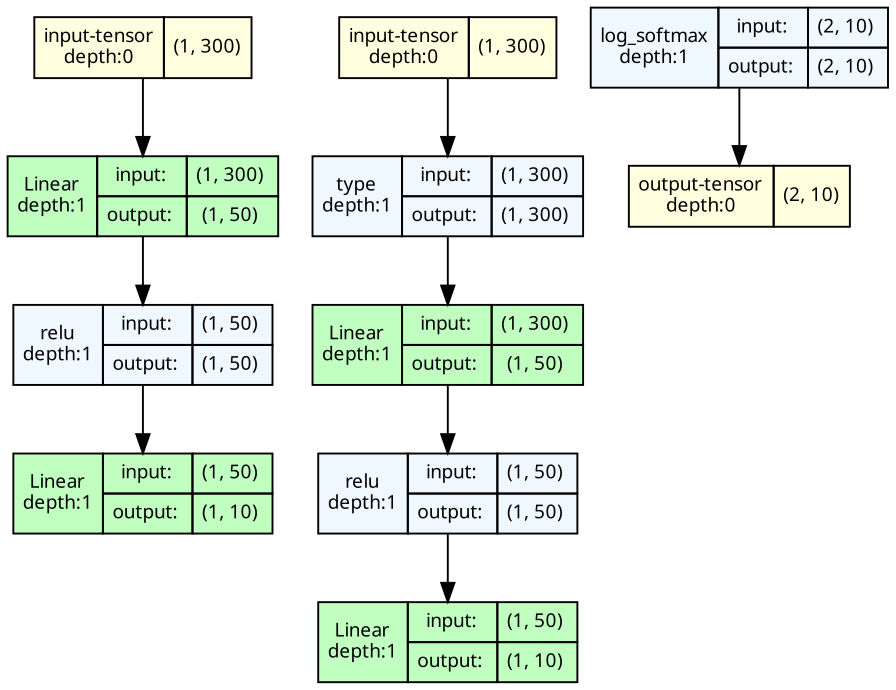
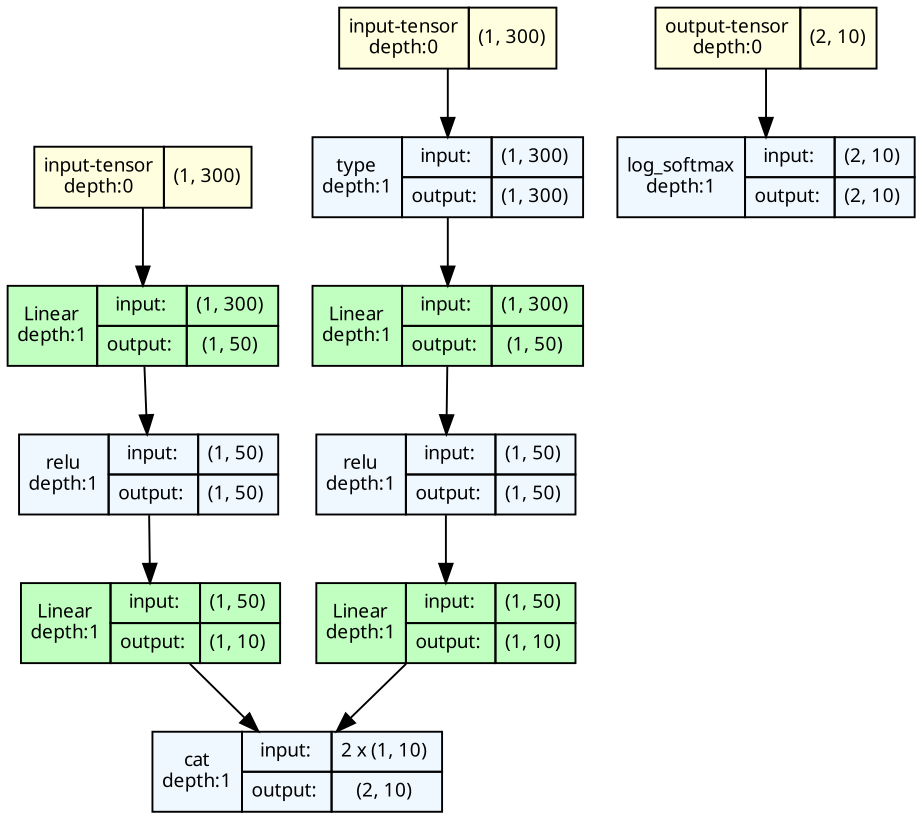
  strict digraph {
    ordering=in
    rankdir=TB
    node [align=left fillcolor=aliceblue fontname="Linux libertine" fontsize=10 margin=0 ranksep=0.1 shape=plaintext style=filled]
    edge [fontsize=10]
    n1 [fillcolor=lightyellow height=0.2 label=<                     <TABLE BORDER="0" CELLBORDER="1"                     CELLSPACING="0" CELLPADDING="4">                         <TR><TD>input-tensor<BR/>depth:0</TD><TD>(1, 300)</TD></TR>                     </TABLE>>]
    n2 [fillcolor=darkseagreen1 height=0.2 label=<                     <TABLE BORDER="0" CELLBORDER="1"                     CELLSPACING="0" CELLPADDING="4">                     <TR>                         <TD ROWSPAN="2">Linear<BR/>depth:1</TD>                         <TD COLSPAN="2">input:</TD>                         <TD COLSPAN="2">(1, 300) </TD>                     </TR>                     <TR>                         <TD COLSPAN="2">output: </TD>                         <TD COLSPAN="2">(1, 50) </TD>                     </TR>                     </TABLE>>]
    n3 [height=0.2 label=<                     <TABLE BORDER="0" CELLBORDER="1"                     CELLSPACING="0" CELLPADDING="4">                     <TR>                         <TD ROWSPAN="2">relu<BR/>depth:1</TD>                         <TD COLSPAN="2">input:</TD>                         <TD COLSPAN="2">(1, 50) </TD>                     </TR>                     <TR>                         <TD COLSPAN="2">output: </TD>                         <TD COLSPAN="2">(1, 50) </TD>                     </TR>                     </TABLE>>]
    n4 [fillcolor=lightyellow height=0.2 label=<                     <TABLE BORDER="0" CELLBORDER="1"                     CELLSPACING="0" CELLPADDING="4">                         <TR><TD>input-tensor<BR/>depth:0</TD><TD>(1, 300)</TD></TR>                     </TABLE>>]
    n5 [height=0.2 label=<                     <TABLE BORDER="0" CELLBORDER="1"                     CELLSPACING="0" CELLPADDING="4">                     <TR>                         <TD ROWSPAN="2">type<BR/>depth:1</TD>                         <TD COLSPAN="2">input:</TD>                         <TD COLSPAN="2">(1, 300) </TD>                     </TR>                     <TR>                         <TD COLSPAN="2">output: </TD>                         <TD COLSPAN="2">(1, 300) </TD>                     </TR>                     </TABLE>>]
    n6 [fillcolor=darkseagreen1 height=0.2 label=<                     <TABLE BORDER="0" CELLBORDER="1"                     CELLSPACING="0" CELLPADDING="4">                     <TR>                         <TD ROWSPAN="2">Linear<BR/>depth:1</TD>                         <TD COLSPAN="2">input:</TD>                         <TD COLSPAN="2">(1, 300) </TD>                     </TR>                     <TR>                         <TD COLSPAN="2">output: </TD>                         <TD COLSPAN="2">(1, 50) </TD>                     </TR>                     </TABLE>>]
    n7 [fillcolor=darkseagreen1 height=0.2 label=<                     <TABLE BORDER="0" CELLBORDER="1"                     CELLSPACING="0" CELLPADDING="4">                     <TR>                         <TD ROWSPAN="2">Linear<BR/>depth:1</TD>                         <TD COLSPAN="2">input:</TD>                         <TD COLSPAN="2">(1, 50) </TD>                     </TR>                     <TR>                         <TD COLSPAN="2">output: </TD>                         <TD COLSPAN="2">(1, 10) </TD>                     </TR>                     </TABLE>>]
+   n8 [height=0.2 label=<                     <TABLE BORDER="0" CELLBORDER="1"                     CELLSPACING="0" CELLPADDING="4">                     <TR>                         <TD ROWSPAN="2">cat<BR/>depth:1</TD>                         <TD COLSPAN="2">input:</TD>                         <TD COLSPAN="2">2 x (1, 10) </TD>                     </TR>                     <TR>                         <TD COLSPAN="2">output: </TD>                         <TD COLSPAN="2">(2, 10) </TD>                     </TR>                     </TABLE>>]
    n9 [height=0.2 label=<                     <TABLE BORDER="0" CELLBORDER="1"                     CELLSPACING="0" CELLPADDING="4">                     <TR>                         <TD ROWSPAN="2">relu<BR/>depth:1</TD>                         <TD COLSPAN="2">input:</TD>                         <TD COLSPAN="2">(1, 50) </TD>                     </TR>                     <TR>                         <TD COLSPAN="2">output: </TD>                         <TD COLSPAN="2">(1, 50) </TD>                     </TR>                     </TABLE>>]
    n10 [fillcolor=darkseagreen1 height=0.2 label=<                     <TABLE BORDER="0" CELLBORDER="1"                     CELLSPACING="0" CELLPADDING="4">                     <TR>                         <TD ROWSPAN="2">Linear<BR/>depth:1</TD>                         <TD COLSPAN="2">input:</TD>                         <TD COLSPAN="2">(1, 50) </TD>                     </TR>                     <TR>                         <TD COLSPAN="2">output: </TD>                         <TD COLSPAN="2">(1, 10) </TD>                     </TR>                     </TABLE>>]
    n11 [height=0.2 label=<                     <TABLE BORDER="0" CELLBORDER="1"                     CELLSPACING="0" CELLPADDING="4">                     <TR>                         <TD ROWSPAN="2">log_softmax<BR/>depth:1</TD>                         <TD COLSPAN="2">input:</TD>                         <TD COLSPAN="2">(2, 10) </TD>                     </TR>                     <TR>                         <TD COLSPAN="2">output: </TD>                         <TD COLSPAN="2">(2, 10) </TD>                     </TR>                     </TABLE>>]
    n12 [fillcolor=lightyellow height=0.2 label=<                     <TABLE BORDER="0" CELLBORDER="1"                     CELLSPACING="0" CELLPADDING="4">                         <TR><TD>output-tensor<BR/>depth:0</TD><TD>(2, 10)</TD></TR>                     </TABLE>>]
    n1 -> n2
    n2 -> n3
    n3 -> n7
    n4 -> n5
    n5 -> n6
    n6 -> n9
+   n7 -> n8
    n9 -> n10
-   n11 -> n12
+   n10 -> n8
+   n12 -> n11
  }
